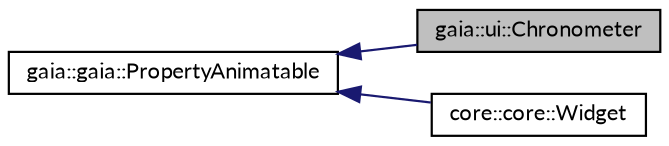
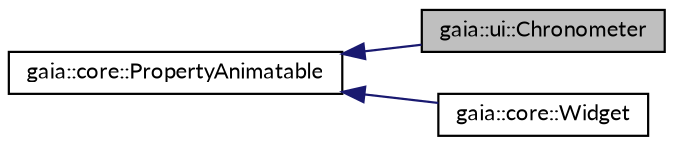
  digraph {
    fontname=Lato
    rankdir=LR
    node [color=black fillcolor=white fontname=Lato fontsize=10 shape=record style=filled]
    edge [color=midnightblue dir=back fontname=Lato fontsize=10 labelfontname=Helvetica labelfontsize=10 style=solid]
    n1 [fillcolor=grey75 fontcolor=black height=0.2 label="gaia::ui::Chronometer" width=0.4]
-   n2 [height=0.2 label="core::core::Widget" width=0.4]
-   n3 [height=0.2 label="gaia::gaia::PropertyAnimatable" width=0.4]
+   n2 [height=0.2 label="gaia::core::Widget" width=0.4]
+   n3 [height=0.2 label="gaia::core::PropertyAnimatable" width=0.4]
    n3 -> n1
    n3 -> n2
  }
